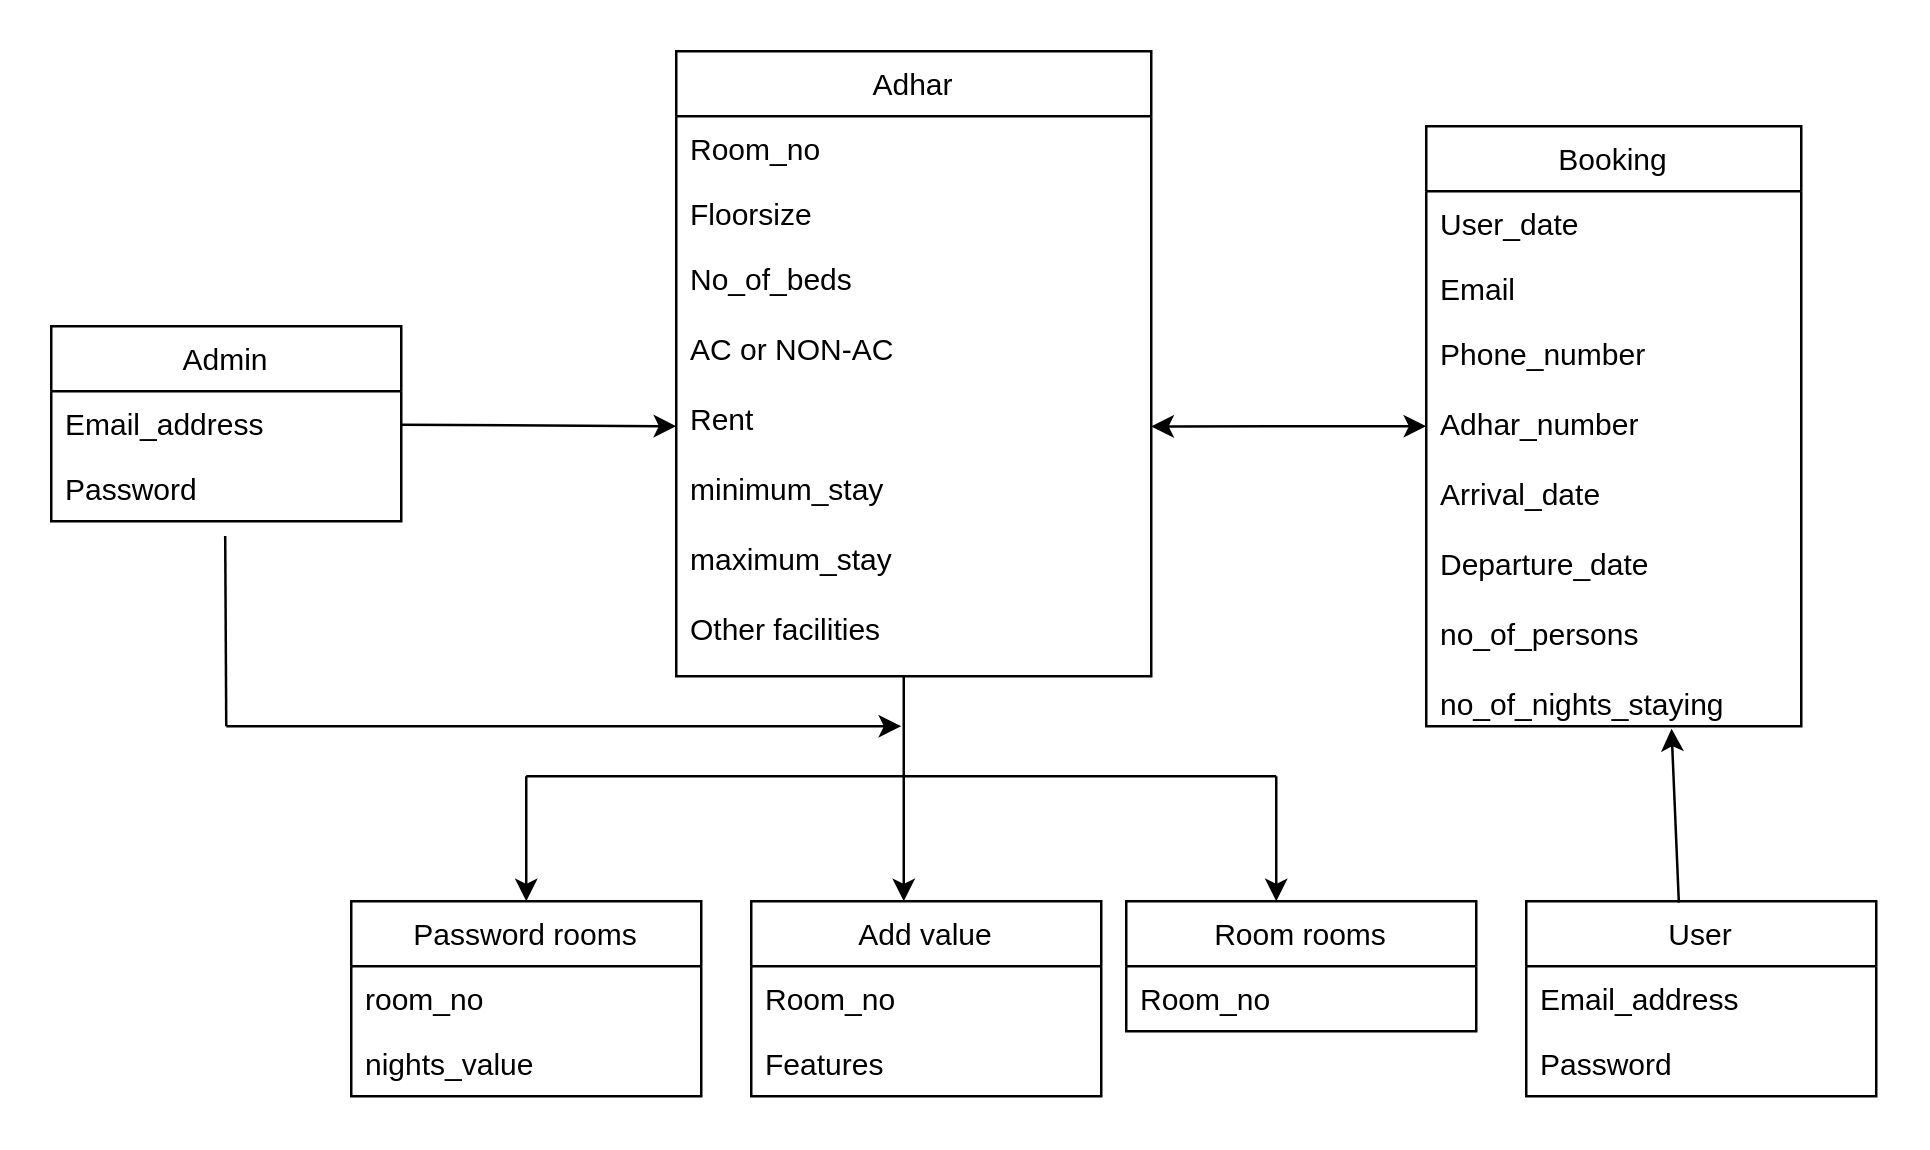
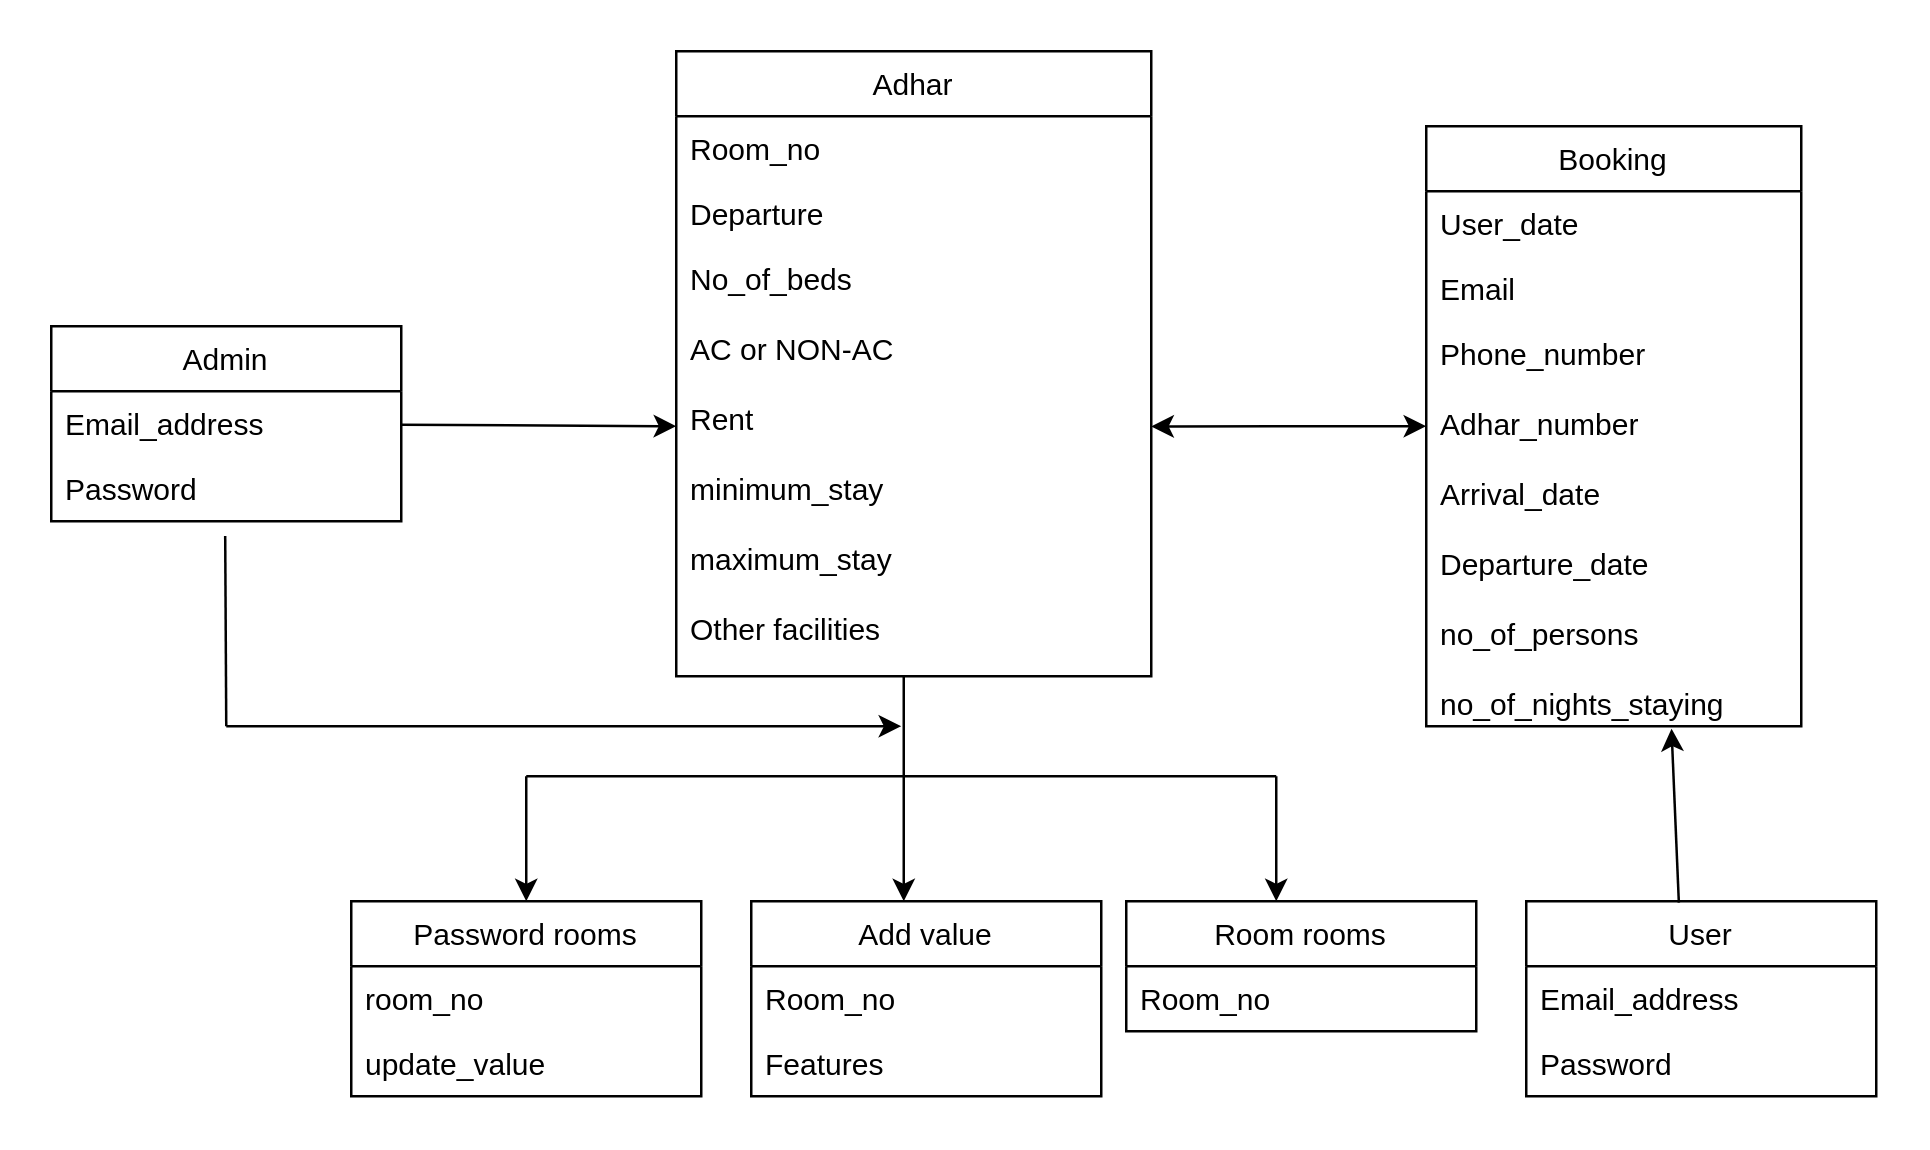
  <mxCell id="0" />
  <mxCell id="1" parent="0" />
  <mxCell id="2" value="Adhar" style="swimlane;fontStyle=0;childLayout=stackLayout;horizontal=1;startSize=26;fillColor=none;horizontalStack=0;resizeParent=1;resizeParentMax=0;resizeLast=0;collapsible=1;marginBottom=0;" vertex="1" parent="1"><mxGeometry x="270" y="20" width="190" height="250" as="geometry" /></mxCell>
  <mxCell id="3" value="Room_no" style="text;strokeColor=none;fillColor=none;align=left;verticalAlign=top;spacingLeft=4;spacingRight=4;overflow=hidden;rotatable=0;points=[[0,0.5],[1,0.5]];portConstraint=eastwest;" vertex="1" parent="2"><mxGeometry y="26" width="190" height="26" as="geometry" /></mxCell>
- <mxCell id="4" value="Floorsize" style="text;strokeColor=none;fillColor=none;align=left;verticalAlign=top;spacingLeft=4;spacingRight=4;overflow=hidden;rotatable=0;points=[[0,0.5],[1,0.5]];portConstraint=eastwest;" vertex="1" parent="2"><mxGeometry y="52" width="190" height="26" as="geometry" /></mxCell>
+ <mxCell id="4" value="Departure" style="text;strokeColor=none;fillColor=none;align=left;verticalAlign=top;spacingLeft=4;spacingRight=4;overflow=hidden;rotatable=0;points=[[0,0.5],[1,0.5]];portConstraint=eastwest;" vertex="1" parent="2"><mxGeometry y="52" width="190" height="26" as="geometry" /></mxCell>
  <mxCell id="5" value="No_of_beds&#10;&#10;AC or NON-AC&#10;&#10;Rent&#10;&#10;minimum_stay&#10;&#10;maximum_stay&#10;&#10;Other facilities&#10;" style="text;strokeColor=none;fillColor=none;align=left;verticalAlign=top;spacingLeft=4;spacingRight=4;overflow=hidden;rotatable=0;points=[[0,0.5],[1,0.5]];portConstraint=eastwest;" vertex="1" parent="2"><mxGeometry y="78" width="190" height="172" as="geometry" /></mxCell>
  <mxCell id="6" value="" style="endArrow=classic;startArrow=classic;html=1;exitX=1;exitY=0.419;exitDx=0;exitDy=0;exitPerimeter=0;" edge="1" parent="1" source="5"><mxGeometry width="50" height="50" relative="1" as="geometry"><mxPoint x="380" y="220" as="sourcePoint" /><mxPoint x="570" y="170" as="targetPoint" /></mxGeometry></mxCell>
  <mxCell id="7" value="Booking" style="swimlane;fontStyle=0;childLayout=stackLayout;horizontal=1;startSize=26;fillColor=none;horizontalStack=0;resizeParent=1;resizeParentMax=0;resizeLast=0;collapsible=1;marginBottom=0;" vertex="1" parent="1"><mxGeometry x="570" y="50" width="150" height="240" as="geometry" /></mxCell>
  <mxCell id="8" value="User_date" style="text;strokeColor=none;fillColor=none;align=left;verticalAlign=top;spacingLeft=4;spacingRight=4;overflow=hidden;rotatable=0;points=[[0,0.5],[1,0.5]];portConstraint=eastwest;" vertex="1" parent="7"><mxGeometry y="26" width="150" height="26" as="geometry" /></mxCell>
  <mxCell id="9" value="Email" style="text;strokeColor=none;fillColor=none;align=left;verticalAlign=top;spacingLeft=4;spacingRight=4;overflow=hidden;rotatable=0;points=[[0,0.5],[1,0.5]];portConstraint=eastwest;" vertex="1" parent="7"><mxGeometry y="52" width="150" height="26" as="geometry" /></mxCell>
  <mxCell id="10" value="Phone_number&#10;&#10;Adhar_number&#10;&#10;Arrival_date&#10;&#10;Departure_date&#10;&#10;no_of_persons&#10;&#10;no_of_nights_staying&#10;&#10;" style="text;strokeColor=none;fillColor=none;align=left;verticalAlign=top;spacingLeft=4;spacingRight=4;overflow=hidden;rotatable=0;points=[[0,0.5],[1,0.5]];portConstraint=eastwest;" vertex="1" parent="7"><mxGeometry y="78" width="150" height="162" as="geometry" /></mxCell>
  <mxCell id="11" value="User" style="swimlane;fontStyle=0;childLayout=stackLayout;horizontal=1;startSize=26;fillColor=none;horizontalStack=0;resizeParent=1;resizeParentMax=0;resizeLast=0;collapsible=1;marginBottom=0;" vertex="1" parent="1"><mxGeometry x="610" y="360" width="140" height="78" as="geometry" /></mxCell>
  <mxCell id="12" value="Email_address" style="text;strokeColor=none;fillColor=none;align=left;verticalAlign=top;spacingLeft=4;spacingRight=4;overflow=hidden;rotatable=0;points=[[0,0.5],[1,0.5]];portConstraint=eastwest;" vertex="1" parent="11"><mxGeometry y="26" width="140" height="26" as="geometry" /></mxCell>
  <mxCell id="13" value="Password" style="text;strokeColor=none;fillColor=none;align=left;verticalAlign=top;spacingLeft=4;spacingRight=4;overflow=hidden;rotatable=0;points=[[0,0.5],[1,0.5]];portConstraint=eastwest;" vertex="1" parent="11"><mxGeometry y="52" width="140" height="26" as="geometry" /></mxCell>
  <mxCell id="14" value="" style="endArrow=classic;html=1;entryX=0.654;entryY=1.006;entryDx=0;entryDy=0;entryPerimeter=0;exitX=0.436;exitY=0.007;exitDx=0;exitDy=0;exitPerimeter=0;" edge="1" parent="1" source="11" target="10"><mxGeometry width="50" height="50" relative="1" as="geometry"><mxPoint x="668" y="350" as="sourcePoint" /><mxPoint x="430" y="170" as="targetPoint" /></mxGeometry></mxCell>
  <mxCell id="15" value="Admin" style="swimlane;fontStyle=0;childLayout=stackLayout;horizontal=1;startSize=26;fillColor=none;horizontalStack=0;resizeParent=1;resizeParentMax=0;resizeLast=0;collapsible=1;marginBottom=0;" vertex="1" parent="1"><mxGeometry x="20" y="130" width="140" height="78" as="geometry" /></mxCell>
  <mxCell id="16" value="Email_address" style="text;strokeColor=none;fillColor=none;align=left;verticalAlign=top;spacingLeft=4;spacingRight=4;overflow=hidden;rotatable=0;points=[[0,0.5],[1,0.5]];portConstraint=eastwest;" vertex="1" parent="15"><mxGeometry y="26" width="140" height="26" as="geometry" /></mxCell>
  <mxCell id="17" value="Password" style="text;strokeColor=none;fillColor=none;align=left;verticalAlign=top;spacingLeft=4;spacingRight=4;overflow=hidden;rotatable=0;points=[[0,0.5],[1,0.5]];portConstraint=eastwest;" vertex="1" parent="15"><mxGeometry y="52" width="140" height="26" as="geometry" /></mxCell>
  <mxCell id="18" value="" style="endArrow=classic;html=1;" edge="1" parent="1" source="16"><mxGeometry width="50" height="50" relative="1" as="geometry"><mxPoint x="380" y="220" as="sourcePoint" /><mxPoint x="270" y="170" as="targetPoint" /></mxGeometry></mxCell>
  <mxCell id="19" value="" style="endArrow=classic;html=1;" edge="1" parent="1"><mxGeometry width="50" height="50" relative="1" as="geometry"><mxPoint x="361" y="270" as="sourcePoint" /><mxPoint x="361" y="360" as="targetPoint" /></mxGeometry></mxCell>
  <mxCell id="20" value="Add value" style="swimlane;fontStyle=0;childLayout=stackLayout;horizontal=1;startSize=26;fillColor=none;horizontalStack=0;resizeParent=1;resizeParentMax=0;resizeLast=0;collapsible=1;marginBottom=0;" vertex="1" parent="1"><mxGeometry x="300" y="360" width="140" height="78" as="geometry" /></mxCell>
  <mxCell id="21" value="Room_no" style="text;strokeColor=none;fillColor=none;align=left;verticalAlign=top;spacingLeft=4;spacingRight=4;overflow=hidden;rotatable=0;points=[[0,0.5],[1,0.5]];portConstraint=eastwest;" vertex="1" parent="20"><mxGeometry y="26" width="140" height="26" as="geometry" /></mxCell>
  <mxCell id="22" value="Features" style="text;strokeColor=none;fillColor=none;align=left;verticalAlign=top;spacingLeft=4;spacingRight=4;overflow=hidden;rotatable=0;points=[[0,0.5],[1,0.5]];portConstraint=eastwest;" vertex="1" parent="20"><mxGeometry y="52" width="140" height="26" as="geometry" /></mxCell>
  <mxCell id="23" value="" style="endArrow=none;html=1;" edge="1" parent="1"><mxGeometry width="50" height="50" relative="1" as="geometry"><mxPoint x="210" y="310" as="sourcePoint" /><mxPoint x="510" y="310" as="targetPoint" /></mxGeometry></mxCell>
  <mxCell id="24" value="" style="endArrow=classic;html=1;" edge="1" parent="1"><mxGeometry width="50" height="50" relative="1" as="geometry"><mxPoint x="510" y="310" as="sourcePoint" /><mxPoint x="510" y="360" as="targetPoint" /></mxGeometry></mxCell>
  <mxCell id="25" value="Room rooms" style="swimlane;fontStyle=0;childLayout=stackLayout;horizontal=1;startSize=26;fillColor=none;horizontalStack=0;resizeParent=1;resizeParentMax=0;resizeLast=0;collapsible=1;marginBottom=0;" vertex="1" parent="1"><mxGeometry x="450" y="360" width="140" height="52" as="geometry" /></mxCell>
  <mxCell id="26" value="Room_no" style="text;strokeColor=none;fillColor=none;align=left;verticalAlign=top;spacingLeft=4;spacingRight=4;overflow=hidden;rotatable=0;points=[[0,0.5],[1,0.5]];portConstraint=eastwest;" vertex="1" parent="25"><mxGeometry y="26" width="140" height="26" as="geometry" /></mxCell>
  <mxCell id="27" value="" style="endArrow=classic;html=1;" edge="1" parent="1"><mxGeometry width="50" height="50" relative="1" as="geometry"><mxPoint x="210" y="310" as="sourcePoint" /><mxPoint x="210" y="360" as="targetPoint" /></mxGeometry></mxCell>
  <mxCell id="28" value="Password rooms" style="swimlane;fontStyle=0;childLayout=stackLayout;horizontal=1;startSize=26;fillColor=none;horizontalStack=0;resizeParent=1;resizeParentMax=0;resizeLast=0;collapsible=1;marginBottom=0;" vertex="1" parent="1"><mxGeometry x="140" y="360" width="140" height="78" as="geometry" /></mxCell>
  <mxCell id="29" value="room_no" style="text;strokeColor=none;fillColor=none;align=left;verticalAlign=top;spacingLeft=4;spacingRight=4;overflow=hidden;rotatable=0;points=[[0,0.5],[1,0.5]];portConstraint=eastwest;" vertex="1" parent="28"><mxGeometry y="26" width="140" height="26" as="geometry" /></mxCell>
- <mxCell id="30" value="nights_value" style="text;strokeColor=none;fillColor=none;align=left;verticalAlign=top;spacingLeft=4;spacingRight=4;overflow=hidden;rotatable=0;points=[[0,0.5],[1,0.5]];portConstraint=eastwest;" vertex="1" parent="28"><mxGeometry y="52" width="140" height="26" as="geometry" /></mxCell>
+ <mxCell id="30" value="update_value" style="text;strokeColor=none;fillColor=none;align=left;verticalAlign=top;spacingLeft=4;spacingRight=4;overflow=hidden;rotatable=0;points=[[0,0.5],[1,0.5]];portConstraint=eastwest;" vertex="1" parent="28"><mxGeometry y="52" width="140" height="26" as="geometry" /></mxCell>
  <mxCell id="31" value="" style="endArrow=none;html=1;exitX=0.497;exitY=1.227;exitDx=0;exitDy=0;exitPerimeter=0;" edge="1" parent="1" source="17"><mxGeometry width="50" height="50" relative="1" as="geometry"><mxPoint x="380" y="220" as="sourcePoint" /><mxPoint x="90" y="290" as="targetPoint" /></mxGeometry></mxCell>
  <mxCell id="32" value="" style="endArrow=classic;html=1;" edge="1" parent="1"><mxGeometry width="50" height="50" relative="1" as="geometry"><mxPoint x="90" y="290" as="sourcePoint" /><mxPoint x="360" y="290" as="targetPoint" /></mxGeometry></mxCell>
